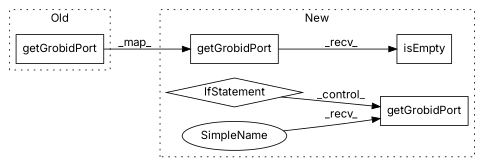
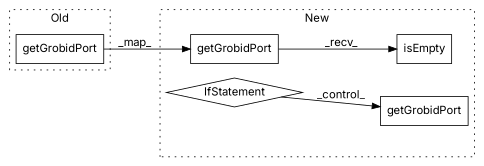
  digraph {
    fontname=Inter
    rankdir=LR
    node [a=32 fontname=Inter l=15 shape=box]
    edge [fontname=Inter]
    n1 [label=getGrobidPort s=5823]
    n2 [a=25 l=3 label=IfStatement s=5848 shape=diamond]
    n3 [label=getGrobidPort s=5878]
    n4 [l=9 label=isEmpty s=5839]
-   n5 [a=42 l=17 label=SimpleName s=5860 shape=ellipse]
    n6 [label=getGrobidPort s=5723]
    subgraph cluster_1 {
      label=New
      style=dotted
      n1
      n2
      n3
      n4
-     n5
    }
    subgraph cluster_2 {
      label=Old
      style=dotted
      n6
    }
    n1 -> n4 [label=_recv_]
    n2 -> n3 [label=_control_]
-   n5 -> n3 [label=_recv_]
    n6 -> n1 [label=_map_]
  }
